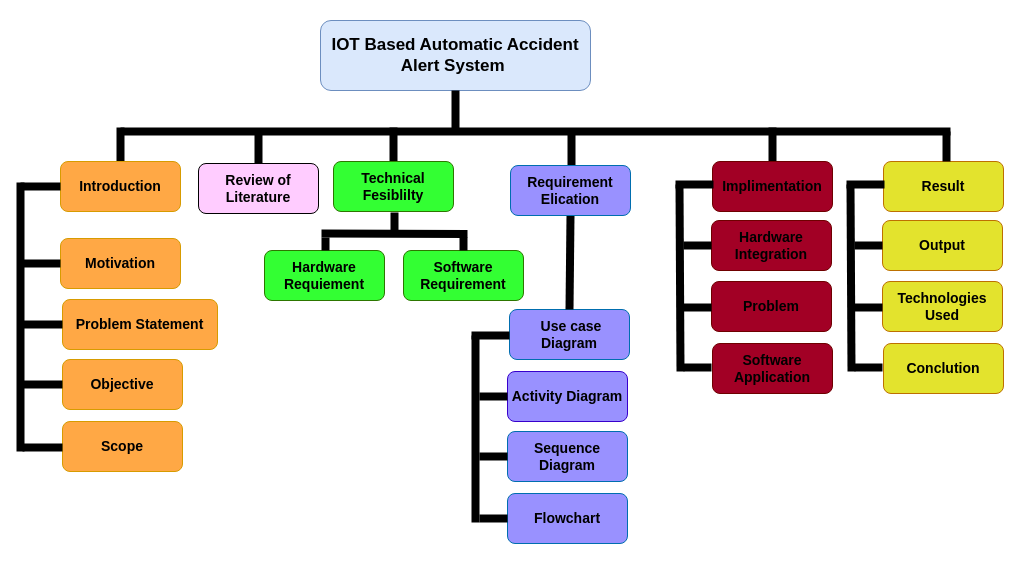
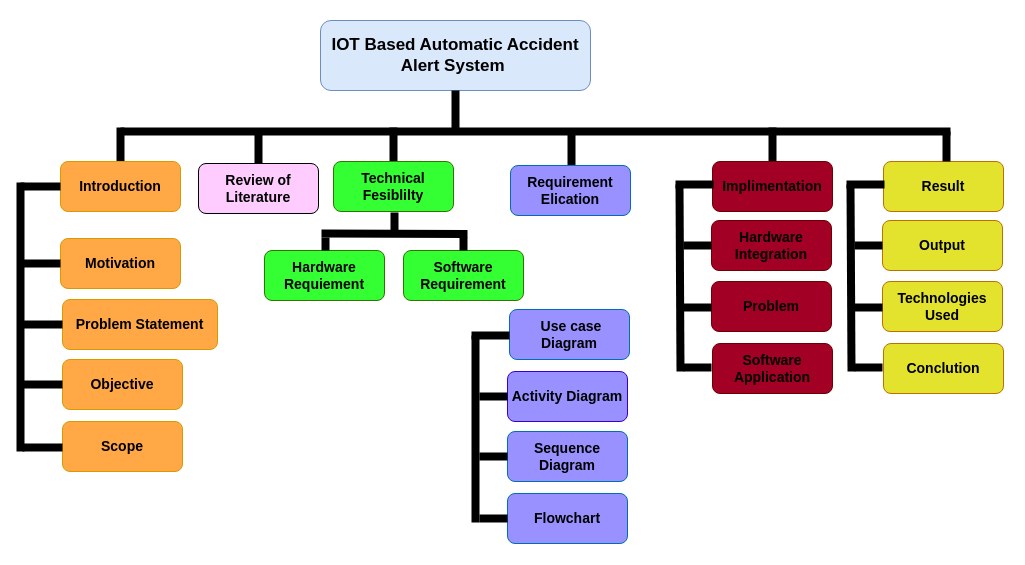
  <mxCell id="0" />
  <mxCell id="1" parent="0" />
  <mxCell id="2" value="&lt;b&gt;&lt;font style=&quot;font-size: 17px;&quot;&gt;IOT Based Automatic Accident Alert System&amp;nbsp;&lt;/font&gt;&lt;/b&gt;&lt;span id=&quot;docs-internal-guid-c0f38b8c-7fff-e6c5-20b9-18882e19b112&quot;&gt;&lt;/span&gt;" style="rounded=1;whiteSpace=wrap;html=1;fillColor=#dae8fc;strokeColor=#6c8ebf;" vertex="1" parent="1"><mxGeometry x="320" y="20" width="270" height="70" as="geometry" /></mxCell>
  <mxCell id="3" value="" style="endArrow=none;html=1;rounded=0;entryX=0.5;entryY=1;entryDx=0;entryDy=0;strokeWidth=8;" edge="1" parent="1" target="2"><mxGeometry width="50" height="50" relative="1" as="geometry"><mxPoint x="455" y="131" as="sourcePoint" /><mxPoint x="450" y="121" as="targetPoint" /></mxGeometry></mxCell>
  <mxCell id="4" value="" style="endArrow=none;html=1;rounded=0;strokeWidth=8;" edge="1" parent="1"><mxGeometry width="50" height="50" relative="1" as="geometry"><mxPoint x="120" y="131" as="sourcePoint" /><mxPoint x="950" y="131" as="targetPoint" /></mxGeometry></mxCell>
  <mxCell id="5" value="" style="endArrow=none;html=1;rounded=0;strokeWidth=8;" edge="1" parent="1"><mxGeometry width="50" height="50" relative="1" as="geometry"><mxPoint x="120" y="167" as="sourcePoint" /><mxPoint x="120" y="127" as="targetPoint" /></mxGeometry></mxCell>
  <mxCell id="6" value="&lt;b&gt;&lt;font style=&quot;font-size: 14px;&quot;&gt;Introduction&lt;/font&gt;&lt;/b&gt;" style="rounded=1;whiteSpace=wrap;html=1;fillColor=#FFA845;strokeColor=#d79b00;" vertex="1" parent="1"><mxGeometry x="60" y="161" width="120" height="50" as="geometry" /></mxCell>
  <mxCell id="7" value="" style="endArrow=none;html=1;rounded=0;strokeWidth=8;" edge="1" parent="1"><mxGeometry width="50" height="50" relative="1" as="geometry"><mxPoint x="258" y="169" as="sourcePoint" /><mxPoint x="258" y="129" as="targetPoint" /></mxGeometry></mxCell>
  <mxCell id="8" value="&lt;b&gt;&lt;font style=&quot;font-size: 14px;&quot;&gt;Review of Literature&lt;/font&gt;&lt;/b&gt;" style="rounded=1;whiteSpace=wrap;html=1;fillColor=#FFCCFF;" vertex="1" parent="1"><mxGeometry x="198" y="163" width="120" height="50" as="geometry" /></mxCell>
  <mxCell id="9" value="" style="endArrow=none;html=1;rounded=0;strokeWidth=8;" edge="1" parent="1"><mxGeometry width="50" height="50" relative="1" as="geometry"><mxPoint x="393" y="167" as="sourcePoint" /><mxPoint x="393" y="127" as="targetPoint" /></mxGeometry></mxCell>
  <mxCell id="10" value="&lt;b&gt;&lt;font color=&quot;#000000&quot; style=&quot;font-size: 14px;&quot;&gt;Technical Fesiblilty&lt;/font&gt;&lt;/b&gt;" style="rounded=1;whiteSpace=wrap;html=1;fillColor=#33FF33;fontColor=#ffffff;strokeColor=#2D7600;" vertex="1" parent="1"><mxGeometry x="333" y="161" width="120" height="50" as="geometry" /></mxCell>
  <mxCell id="11" value="" style="endArrow=none;html=1;rounded=0;strokeWidth=8;" edge="1" parent="1"><mxGeometry width="50" height="50" relative="1" as="geometry"><mxPoint x="571" y="168" as="sourcePoint" /><mxPoint x="571" y="128" as="targetPoint" /></mxGeometry></mxCell>
  <mxCell id="12" value="" style="endArrow=none;html=1;rounded=0;strokeWidth=8;" edge="1" parent="1"><mxGeometry width="50" height="50" relative="1" as="geometry"><mxPoint x="772" y="167" as="sourcePoint" /><mxPoint x="772" y="127" as="targetPoint" /></mxGeometry></mxCell>
  <mxCell id="13" value="&lt;b&gt;&lt;font color=&quot;#000000&quot; style=&quot;font-size: 14px;&quot;&gt;Implimentation&lt;/font&gt;&lt;/b&gt;" style="rounded=1;whiteSpace=wrap;html=1;fillColor=#a20025;fontColor=#ffffff;strokeColor=#6F0000;" vertex="1" parent="1"><mxGeometry x="712" y="161" width="120" height="50" as="geometry" /></mxCell>
  <mxCell id="14" value="" style="endArrow=none;html=1;rounded=0;entryX=0;entryY=0.5;entryDx=0;entryDy=0;strokeWidth=8;" edge="1" parent="1" target="6"><mxGeometry width="50" height="50" relative="1" as="geometry"><mxPoint x="20" y="186" as="sourcePoint" /><mxPoint x="30" y="211" as="targetPoint" /></mxGeometry></mxCell>
  <mxCell id="15" value="" style="endArrow=none;html=1;rounded=0;strokeWidth=8;" edge="1" parent="1"><mxGeometry width="50" height="50" relative="1" as="geometry"><mxPoint x="20" y="451" as="sourcePoint" /><mxPoint x="20" y="182" as="targetPoint" /></mxGeometry></mxCell>
  <mxCell id="16" value="&lt;b&gt;&lt;font style=&quot;font-size: 14px;&quot;&gt;Motivation&lt;/font&gt;&lt;/b&gt;" style="rounded=1;whiteSpace=wrap;html=1;fillColor=#FFA845;strokeColor=#d79b00;" vertex="1" parent="1"><mxGeometry x="60" y="238" width="120" height="50" as="geometry" /></mxCell>
  <mxCell id="17" value="" style="endArrow=none;html=1;rounded=0;entryX=0;entryY=0.5;entryDx=0;entryDy=0;strokeWidth=8;" edge="1" parent="1" target="16"><mxGeometry width="50" height="50" relative="1" as="geometry"><mxPoint x="20" y="263" as="sourcePoint" /><mxPoint x="30" y="288" as="targetPoint" /></mxGeometry></mxCell>
  <mxCell id="18" value="&lt;b&gt;&lt;font style=&quot;font-size: 14px;&quot;&gt;Problem Statement&lt;/font&gt;&lt;/b&gt;" style="rounded=1;whiteSpace=wrap;html=1;fillColor=#FFA845;strokeColor=#d79b00;" vertex="1" parent="1"><mxGeometry x="62" y="299" width="155" height="50" as="geometry" /></mxCell>
  <mxCell id="19" value="" style="endArrow=none;html=1;rounded=0;entryX=0;entryY=0.5;entryDx=0;entryDy=0;strokeWidth=8;" edge="1" parent="1" target="18"><mxGeometry width="50" height="50" relative="1" as="geometry"><mxPoint x="22" y="324" as="sourcePoint" /><mxPoint x="32" y="349" as="targetPoint" /></mxGeometry></mxCell>
  <mxCell id="20" value="&lt;b&gt;&lt;font style=&quot;font-size: 14px;&quot;&gt;Objective&lt;/font&gt;&lt;/b&gt;" style="rounded=1;whiteSpace=wrap;html=1;fillColor=#FFA845;strokeColor=#d79b00;" vertex="1" parent="1"><mxGeometry x="62" y="359" width="120" height="50" as="geometry" /></mxCell>
  <mxCell id="21" value="" style="endArrow=none;html=1;rounded=0;entryX=0;entryY=0.5;entryDx=0;entryDy=0;strokeWidth=8;" edge="1" parent="1" target="20"><mxGeometry width="50" height="50" relative="1" as="geometry"><mxPoint x="22" y="384" as="sourcePoint" /><mxPoint x="32" y="409" as="targetPoint" /></mxGeometry></mxCell>
  <mxCell id="22" value="&lt;b&gt;&lt;font style=&quot;font-size: 14px;&quot;&gt;Scope&lt;/font&gt;&lt;/b&gt;" style="rounded=1;whiteSpace=wrap;html=1;fillColor=#FFA845;strokeColor=#d79b00;" vertex="1" parent="1"><mxGeometry x="62" y="421" width="120" height="50" as="geometry" /></mxCell>
  <mxCell id="23" value="" style="endArrow=none;html=1;rounded=0;entryX=0;entryY=0.5;entryDx=0;entryDy=0;strokeWidth=8;" edge="1" parent="1"><mxGeometry width="50" height="50" relative="1" as="geometry"><mxPoint x="22" y="447" as="sourcePoint" /><mxPoint x="62" y="447" as="targetPoint" /></mxGeometry></mxCell>
  <mxCell id="24" value="" style="endArrow=none;html=1;rounded=0;strokeWidth=8;" edge="1" parent="1"><mxGeometry width="50" height="50" relative="1" as="geometry"><mxPoint x="475" y="522" as="sourcePoint" /><mxPoint x="475" y="335" as="targetPoint" /></mxGeometry></mxCell>
  <mxCell id="25" value="&lt;font size=&quot;1&quot; color=&quot;#000000&quot;&gt;&lt;b style=&quot;font-size: 14px;&quot;&gt;&amp;nbsp;Use case Diagram&lt;/b&gt;&lt;/font&gt;" style="rounded=1;whiteSpace=wrap;html=1;fillColor=#9991FF;fontColor=#ffffff;strokeColor=#006EAF;" vertex="1" parent="1"><mxGeometry x="509" y="309" width="120" height="50" as="geometry" /></mxCell>
  <mxCell id="26" value="" style="endArrow=none;html=1;rounded=0;strokeWidth=8;" edge="1" parent="1"><mxGeometry width="50" height="50" relative="1" as="geometry"><mxPoint x="471" y="335" as="sourcePoint" /><mxPoint x="509" y="335" as="targetPoint" /></mxGeometry></mxCell>
  <mxCell id="27" value="&lt;font size=&quot;1&quot; color=&quot;#000000&quot;&gt;&lt;b style=&quot;font-size: 14px;&quot;&gt;Activity Diagram&lt;/b&gt;&lt;/font&gt;" style="rounded=1;whiteSpace=wrap;html=1;fillColor=#9991FF;fontColor=#ffffff;strokeColor=#3700CC;" vertex="1" parent="1"><mxGeometry x="507" y="371" width="120" height="50" as="geometry" /></mxCell>
  <mxCell id="28" value="" style="endArrow=none;html=1;rounded=0;entryX=0;entryY=0.5;entryDx=0;entryDy=0;strokeWidth=8;" edge="1" parent="1" target="27"><mxGeometry width="50" height="50" relative="1" as="geometry"><mxPoint x="479" y="396" as="sourcePoint" /><mxPoint x="477" y="421" as="targetPoint" /></mxGeometry></mxCell>
  <mxCell id="29" value="&lt;b&gt;&lt;font color=&quot;#000000&quot; style=&quot;font-size: 14px;&quot;&gt;Sequence Diagram&lt;/font&gt;&lt;/b&gt;" style="rounded=1;whiteSpace=wrap;html=1;fillColor=#9991FF;fontColor=#ffffff;strokeColor=#006EAF;" vertex="1" parent="1"><mxGeometry x="507" y="431" width="120" height="50" as="geometry" /></mxCell>
  <mxCell id="30" value="" style="endArrow=none;html=1;rounded=0;entryX=0;entryY=0.5;entryDx=0;entryDy=0;strokeWidth=8;" edge="1" parent="1"><mxGeometry width="50" height="50" relative="1" as="geometry"><mxPoint x="479" y="456" as="sourcePoint" /><mxPoint x="507" y="456" as="targetPoint" /></mxGeometry></mxCell>
  <mxCell id="31" value="&lt;b&gt;&lt;font color=&quot;#000000&quot; style=&quot;font-size: 14px;&quot;&gt;Flowchart&lt;/font&gt;&lt;/b&gt;" style="rounded=1;whiteSpace=wrap;html=1;fillColor=#9991FF;fontColor=#ffffff;strokeColor=#006EAF;" vertex="1" parent="1"><mxGeometry x="507" y="493" width="120" height="50" as="geometry" /></mxCell>
  <mxCell id="32" value="" style="endArrow=none;html=1;rounded=0;strokeWidth=8;" edge="1" parent="1" target="31"><mxGeometry width="50" height="50" relative="1" as="geometry"><mxPoint x="479" y="518" as="sourcePoint" /><mxPoint x="477" y="543" as="targetPoint" /></mxGeometry></mxCell>
  <mxCell id="33" value="" style="endArrow=none;html=1;rounded=0;strokeWidth=8;exitX=0.5;exitY=0;exitDx=0;exitDy=0;" edge="1" parent="1" source="35"><mxGeometry width="50" height="50" relative="1" as="geometry"><mxPoint x="571" y="265" as="sourcePoint" /><mxPoint x="570" y="215" as="targetPoint" /></mxGeometry></mxCell>
- <mxCell id="34" value="" style="endArrow=none;html=1;rounded=0;strokeWidth=8;exitX=0.5;exitY=0;exitDx=0;exitDy=0;entryX=0.5;entryY=1;entryDx=0;entryDy=0;" edge="1" parent="1" source="25" target="35"><mxGeometry width="50" height="50" relative="1" as="geometry"><mxPoint x="570" y="305" as="sourcePoint" /><mxPoint x="570" y="253" as="targetPoint" /></mxGeometry></mxCell>
  <mxCell id="35" value="&lt;b&gt;&lt;font color=&quot;#000000&quot; style=&quot;font-size: 14px;&quot;&gt;Requirement Elication&lt;/font&gt;&lt;/b&gt;" style="rounded=1;whiteSpace=wrap;html=1;fillColor=#9991FF;fontColor=#ffffff;strokeColor=#006EAF;" vertex="1" parent="1"><mxGeometry x="510" y="165" width="120" height="50" as="geometry" /></mxCell>
  <mxCell id="36" value="" style="endArrow=none;html=1;rounded=0;strokeWidth=8;" edge="1" parent="1"><mxGeometry width="50" height="50" relative="1" as="geometry"><mxPoint x="680" y="371" as="sourcePoint" /><mxPoint x="679" y="184" as="targetPoint" /></mxGeometry></mxCell>
  <mxCell id="37" value="" style="endArrow=none;html=1;rounded=0;strokeWidth=8;" edge="1" parent="1"><mxGeometry width="50" height="50" relative="1" as="geometry"><mxPoint x="675" y="184" as="sourcePoint" /><mxPoint x="713" y="184" as="targetPoint" /></mxGeometry></mxCell>
  <mxCell id="38" value="&lt;b&gt;&lt;font color=&quot;#000000&quot; style=&quot;font-size: 14px;&quot;&gt;Hardware Integration&lt;/font&gt;&lt;/b&gt;" style="rounded=1;whiteSpace=wrap;html=1;fillColor=#a20025;fontColor=#ffffff;strokeColor=#6F0000;" vertex="1" parent="1"><mxGeometry x="711" y="220" width="120" height="50" as="geometry" /></mxCell>
  <mxCell id="39" value="" style="endArrow=none;html=1;rounded=0;entryX=0;entryY=0.5;entryDx=0;entryDy=0;strokeWidth=8;" edge="1" parent="1" target="38"><mxGeometry width="50" height="50" relative="1" as="geometry"><mxPoint x="683" y="245" as="sourcePoint" /><mxPoint x="681" y="270" as="targetPoint" /></mxGeometry></mxCell>
  <mxCell id="40" value="&lt;b&gt;&lt;font color=&quot;#000000&quot; style=&quot;font-size: 14px;&quot;&gt;Problem&lt;/font&gt;&lt;/b&gt;" style="rounded=1;whiteSpace=wrap;html=1;fillColor=#a20025;fontColor=#ffffff;strokeColor=#6F0000;" vertex="1" parent="1"><mxGeometry x="711" y="281" width="120" height="50" as="geometry" /></mxCell>
  <mxCell id="41" value="" style="endArrow=none;html=1;rounded=0;entryX=0;entryY=0.5;entryDx=0;entryDy=0;strokeWidth=8;" edge="1" parent="1"><mxGeometry width="50" height="50" relative="1" as="geometry"><mxPoint x="683" y="307" as="sourcePoint" /><mxPoint x="711" y="307" as="targetPoint" /></mxGeometry></mxCell>
  <mxCell id="42" value="&lt;font size=&quot;1&quot; color=&quot;#000000&quot;&gt;&lt;b style=&quot;font-size: 14px;&quot;&gt;Software Application&lt;/b&gt;&lt;/font&gt;" style="rounded=1;whiteSpace=wrap;html=1;fillColor=#a20025;fontColor=#ffffff;strokeColor=#6F0000;" vertex="1" parent="1"><mxGeometry x="712" y="343" width="120" height="50" as="geometry" /></mxCell>
  <mxCell id="43" value="" style="endArrow=none;html=1;rounded=0;strokeWidth=8;" edge="1" parent="1"><mxGeometry width="50" height="50" relative="1" as="geometry"><mxPoint x="683" y="367" as="sourcePoint" /><mxPoint x="711" y="367" as="targetPoint" /></mxGeometry></mxCell>
  <mxCell id="44" value="&lt;b&gt;&lt;font style=&quot;font-size: 14px;&quot;&gt;Result&lt;/font&gt;&lt;/b&gt;" style="rounded=1;whiteSpace=wrap;html=1;fillColor=#E3E32D;fontColor=#000000;strokeColor=#BD7000;" vertex="1" parent="1"><mxGeometry x="883" y="161" width="120" height="50" as="geometry" /></mxCell>
  <mxCell id="45" value="" style="endArrow=none;html=1;rounded=0;strokeWidth=8;" edge="1" parent="1"><mxGeometry width="50" height="50" relative="1" as="geometry"><mxPoint x="851" y="371" as="sourcePoint" /><mxPoint x="850" y="184" as="targetPoint" /></mxGeometry></mxCell>
  <mxCell id="46" value="" style="endArrow=none;html=1;rounded=0;strokeWidth=8;" edge="1" parent="1"><mxGeometry width="50" height="50" relative="1" as="geometry"><mxPoint x="846" y="184" as="sourcePoint" /><mxPoint x="884" y="184" as="targetPoint" /></mxGeometry></mxCell>
  <mxCell id="47" value="&lt;b&gt;&lt;font style=&quot;font-size: 14px;&quot;&gt;Output&lt;/font&gt;&lt;/b&gt;" style="rounded=1;whiteSpace=wrap;html=1;fillColor=#E3E32D;fontColor=#000000;strokeColor=#BD7000;" vertex="1" parent="1"><mxGeometry x="882" y="220" width="120" height="50" as="geometry" /></mxCell>
  <mxCell id="48" value="" style="endArrow=none;html=1;rounded=0;entryX=0;entryY=0.5;entryDx=0;entryDy=0;strokeWidth=8;" edge="1" parent="1" target="47"><mxGeometry width="50" height="50" relative="1" as="geometry"><mxPoint x="854" y="245" as="sourcePoint" /><mxPoint x="852" y="270" as="targetPoint" /></mxGeometry></mxCell>
  <mxCell id="49" value="&lt;b&gt;&lt;font style=&quot;font-size: 14px;&quot;&gt;Technologies Used&lt;/font&gt;&lt;/b&gt;" style="rounded=1;whiteSpace=wrap;html=1;fillColor=#E3E32D;fontColor=#000000;strokeColor=#BD7000;" vertex="1" parent="1"><mxGeometry x="882" y="281" width="120" height="50" as="geometry" /></mxCell>
  <mxCell id="50" value="" style="endArrow=none;html=1;rounded=0;entryX=0;entryY=0.5;entryDx=0;entryDy=0;strokeWidth=8;" edge="1" parent="1"><mxGeometry width="50" height="50" relative="1" as="geometry"><mxPoint x="854" y="307" as="sourcePoint" /><mxPoint x="882" y="307" as="targetPoint" /></mxGeometry></mxCell>
  <mxCell id="51" value="&lt;b&gt;&lt;font style=&quot;font-size: 14px;&quot;&gt;Conclution&lt;/font&gt;&lt;/b&gt;" style="rounded=1;whiteSpace=wrap;html=1;fillColor=#E3E32D;fontColor=#000000;strokeColor=#BD7000;" vertex="1" parent="1"><mxGeometry x="883" y="343" width="120" height="50" as="geometry" /></mxCell>
  <mxCell id="52" value="" style="endArrow=none;html=1;rounded=0;strokeWidth=8;" edge="1" parent="1"><mxGeometry width="50" height="50" relative="1" as="geometry"><mxPoint x="854" y="367" as="sourcePoint" /><mxPoint x="882" y="367" as="targetPoint" /></mxGeometry></mxCell>
  <mxCell id="53" value="" style="endArrow=none;html=1;rounded=0;strokeWidth=8;" edge="1" parent="1"><mxGeometry width="50" height="50" relative="1" as="geometry"><mxPoint x="946" y="161" as="sourcePoint" /><mxPoint x="946" y="131" as="targetPoint" /></mxGeometry></mxCell>
  <mxCell id="54" value="&lt;b&gt;&lt;font color=&quot;#000000&quot; style=&quot;font-size: 14px;&quot;&gt;Software Requirement&lt;/font&gt;&lt;/b&gt;" style="rounded=1;whiteSpace=wrap;html=1;fillColor=#33FF33;fontColor=#ffffff;strokeColor=#2D7600;" vertex="1" parent="1"><mxGeometry x="403" y="250" width="120" height="50" as="geometry" /></mxCell>
  <mxCell id="55" value="" style="endArrow=none;html=1;rounded=0;strokeWidth=8;exitX=0.5;exitY=0;exitDx=0;exitDy=0;" edge="1" parent="1" source="54"><mxGeometry width="50" height="50" relative="1" as="geometry"><mxPoint x="463" y="250" as="sourcePoint" /><mxPoint x="463" y="237" as="targetPoint" /></mxGeometry></mxCell>
  <mxCell id="56" value="" style="endArrow=none;html=1;rounded=0;entryX=0;entryY=0.5;entryDx=0;entryDy=0;strokeWidth=8;" edge="1" parent="1"><mxGeometry width="50" height="50" relative="1" as="geometry"><mxPoint x="321" y="233" as="sourcePoint" /><mxPoint x="467" y="233.47" as="targetPoint" /></mxGeometry></mxCell>
  <mxCell id="57" value="" style="endArrow=none;html=1;rounded=0;strokeWidth=8;entryX=0.5;entryY=1;entryDx=0;entryDy=0;" edge="1" parent="1"><mxGeometry width="50" height="50" relative="1" as="geometry"><mxPoint x="394" y="231" as="sourcePoint" /><mxPoint x="394" y="212" as="targetPoint" /></mxGeometry></mxCell>
  <mxCell id="58" value="&lt;b&gt;&lt;font color=&quot;#000000&quot; style=&quot;font-size: 14px;&quot;&gt;Hardware Requiement&lt;/font&gt;&lt;/b&gt;" style="rounded=1;whiteSpace=wrap;html=1;fillColor=#33FF33;fontColor=#ffffff;strokeColor=#2D7600;" vertex="1" parent="1"><mxGeometry x="264" y="250" width="120" height="50" as="geometry" /></mxCell>
  <mxCell id="59" value="" style="endArrow=none;html=1;rounded=0;strokeWidth=8;exitX=0.5;exitY=0;exitDx=0;exitDy=0;" edge="1" parent="1"><mxGeometry width="50" height="50" relative="1" as="geometry"><mxPoint x="325" y="250" as="sourcePoint" /><mxPoint x="325" y="237" as="targetPoint" /></mxGeometry></mxCell>
